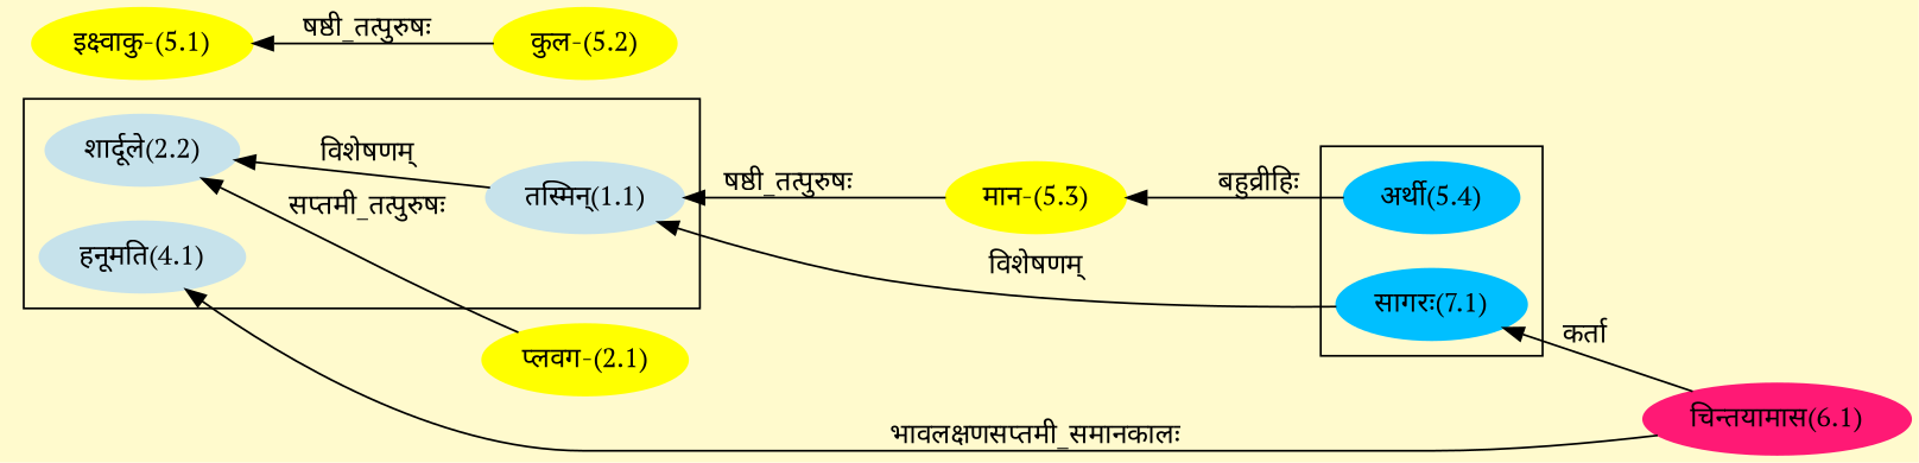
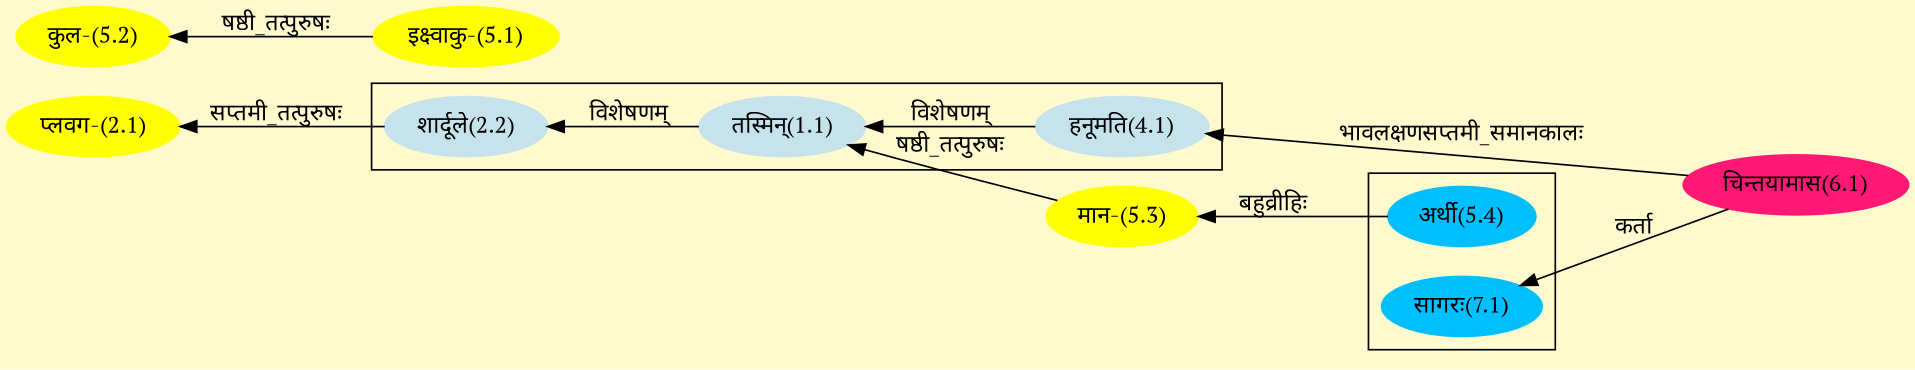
  digraph {
    bgcolor=lemonchiffon1
    compound=true
    fontname="PT Serif"
    rankdir=LR
    node [color="#FFFF00" fontname="PT Serif" style=filled]
    edge [dir=back fontname="PT Serif"]
    n1 [color="#C6E2EB" label="तस्मिन्(1.1)"]
    n2 [color="#C6E2EB" label="हनूमति(4.1)"]
    n3 [color="#C6E2EB" label="शार्दूले(2.2)"]
    n4 [color="#00BFFF" label="अर्थी(5.4)"]
    n5 [color="#00BFFF" label="सागरः(7.1)"]
    n6 [label="मान-(5.3)"]
    n7 [color="#FF1975" label="चिन्तयामास(6.1)"]
    n8 [label="प्लवग-(2.1)"]
    n9 [label="इक्ष्वाकु-(5.1)"]
    n10 [label="कुल-(5.2)"]
    subgraph cluster_1 {
      n1
      n2
      n3
    }
    subgraph cluster_2 {
      n4
      n5
    }
-   n1 -> n5 [label="विशेषणम्"]
+   n1 -> n2 [label="विशेषणम्"]
    n1 -> n6 [label="षष्ठी_तत्पुरुषः"]
    n2 -> n7 [label="भावलक्षणसप्तमी_समानकालः"]
    n3 -> n1 [label="विशेषणम्"]
    n5 -> n7 [label="कर्ता"]
    n6 -> n4 [label="बहुव्रीहिः"]
-   n3 -> n8 [label="सप्तमी_तत्पुरुषः"]
-   n9 -> n10 [label="षष्ठी_तत्पुरुषः"]
+   n8 -> n3 [label="सप्तमी_तत्पुरुषः"]
+   n10 -> n9 [label="षष्ठी_तत्पुरुषः"]
  }
